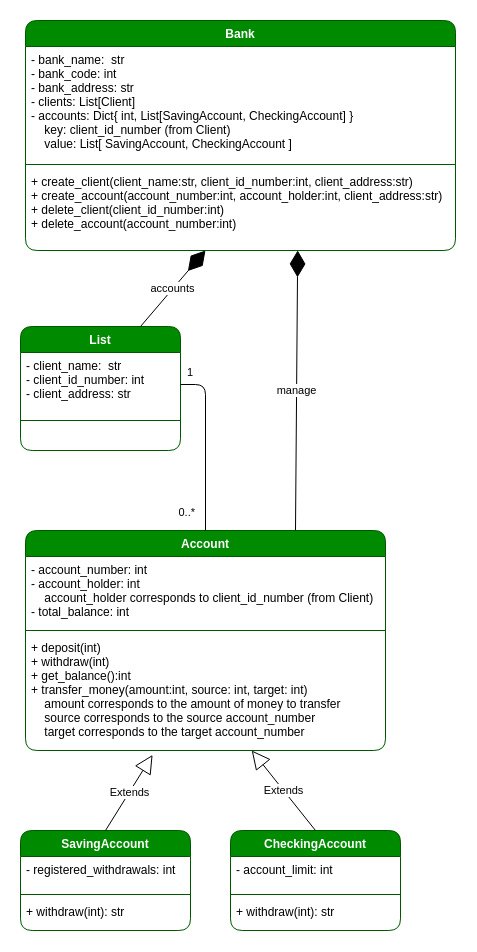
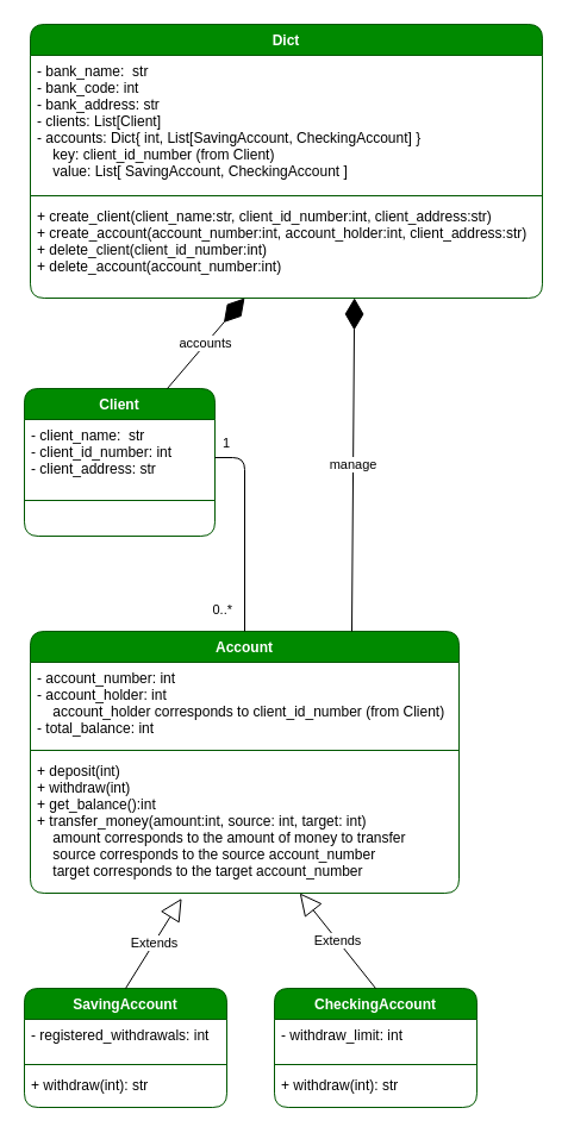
  <mxCell id="0" />
  <mxCell id="1" parent="0" />
- <mxCell id="2" value="Bank" style="swimlane;fontStyle=1;align=center;verticalAlign=top;childLayout=stackLayout;horizontal=1;startSize=26;horizontalStack=0;resizeParent=1;resizeParentMax=0;resizeLast=0;collapsible=1;marginBottom=0;rounded=1;fillColor=#008a00;fontColor=#ffffff;strokeColor=#005700;" parent="1" vertex="1"><mxGeometry x="25" y="20" width="430" height="230" as="geometry" /></mxCell>
+ <mxCell id="2" value="Dict" style="swimlane;fontStyle=1;align=center;verticalAlign=top;childLayout=stackLayout;horizontal=1;startSize=26;horizontalStack=0;resizeParent=1;resizeParentMax=0;resizeLast=0;collapsible=1;marginBottom=0;rounded=1;fillColor=#008a00;fontColor=#ffffff;strokeColor=#005700;" parent="1" vertex="1"><mxGeometry x="25" y="20" width="430" height="230" as="geometry" /></mxCell>
  <mxCell id="3" value="- bank_name:  str&#10;- bank_code: int&#10;- bank_address: str&#10;- clients: List[Client]&#10;- accounts: Dict{ int, List[SavingAccount, CheckingAccount] }&#10;    key: client_id_number (from Client)&#10;    value: List[ SavingAccount, CheckingAccount ] " style="text;strokeColor=none;fillColor=none;align=left;verticalAlign=top;spacingLeft=4;spacingRight=4;overflow=hidden;rotatable=0;points=[[0,0.5],[1,0.5]];portConstraint=eastwest;rounded=1;" parent="2" vertex="1"><mxGeometry y="26" width="430" height="114" as="geometry" /></mxCell>
  <mxCell id="4" value="" style="line;strokeWidth=1;fillColor=none;align=left;verticalAlign=middle;spacingTop=-1;spacingLeft=3;spacingRight=3;rotatable=0;labelPosition=right;points=[];portConstraint=eastwest;strokeColor=inherit;rounded=1;" parent="2" vertex="1"><mxGeometry y="140" width="430" height="8" as="geometry" /></mxCell>
  <mxCell id="5" value="+ create_client(client_name:str, client_id_number:int, client_address:str)&#10;+ create_account(account_number:int, account_holder:int, client_address:str)&#10;+ delete_client(client_id_number:int)&#10;+ delete_account(account_number:int)" style="text;strokeColor=none;fillColor=none;align=left;verticalAlign=top;spacingLeft=4;spacingRight=4;overflow=hidden;rotatable=0;points=[[0,0.5],[1,0.5]];portConstraint=eastwest;rounded=1;" parent="2" vertex="1"><mxGeometry y="148" width="430" height="82" as="geometry" /></mxCell>
  <mxCell id="6" value="Account" style="swimlane;fontStyle=1;align=center;verticalAlign=top;childLayout=stackLayout;horizontal=1;startSize=26;horizontalStack=0;resizeParent=1;resizeParentMax=0;resizeLast=0;collapsible=1;marginBottom=0;rounded=1;fillColor=#008a00;fontColor=#ffffff;strokeColor=#005700;" parent="1" vertex="1"><mxGeometry x="25" y="530" width="360" height="220" as="geometry" /></mxCell>
  <mxCell id="7" value="- account_number: int&#10;- account_holder: int&#10;    account_holder corresponds to client_id_number (from Client)&#10;- total_balance: int" style="text;strokeColor=none;fillColor=none;align=left;verticalAlign=top;spacingLeft=4;spacingRight=4;overflow=hidden;rotatable=0;points=[[0,0.5],[1,0.5]];portConstraint=eastwest;rounded=1;" parent="6" vertex="1"><mxGeometry y="26" width="360" height="70" as="geometry" /></mxCell>
  <mxCell id="8" value="" style="line;strokeWidth=1;fillColor=none;align=left;verticalAlign=middle;spacingTop=-1;spacingLeft=3;spacingRight=3;rotatable=0;labelPosition=right;points=[];portConstraint=eastwest;strokeColor=inherit;rounded=1;" parent="6" vertex="1"><mxGeometry y="96" width="360" height="8" as="geometry" /></mxCell>
  <mxCell id="9" value="+ deposit(int)&#10;+ withdraw(int)&#10;+ get_balance():int&#10;+ transfer_money(amount:int, source: int, target: int)&#10;    amount corresponds to the amount of money to transfer&#10;    source corresponds to the source account_number&#10;    target corresponds to the target account_number" style="text;strokeColor=none;fillColor=none;align=left;verticalAlign=top;spacingLeft=4;spacingRight=4;overflow=hidden;rotatable=0;points=[[0,0.5],[1,0.5]];portConstraint=eastwest;rounded=1;" parent="6" vertex="1"><mxGeometry y="104" width="360" height="116" as="geometry" /></mxCell>
- <mxCell id="10" value="List" style="swimlane;fontStyle=1;align=center;verticalAlign=top;childLayout=stackLayout;horizontal=1;startSize=26;horizontalStack=0;resizeParent=1;resizeParentMax=0;resizeLast=0;collapsible=1;marginBottom=0;rounded=1;fillColor=#008a00;fontColor=#ffffff;strokeColor=#005700;" parent="1" vertex="1"><mxGeometry x="20" y="326" width="160" height="124" as="geometry" /></mxCell>
+ <mxCell id="10" value="Client" style="swimlane;fontStyle=1;align=center;verticalAlign=top;childLayout=stackLayout;horizontal=1;startSize=26;horizontalStack=0;resizeParent=1;resizeParentMax=0;resizeLast=0;collapsible=1;marginBottom=0;rounded=1;fillColor=#008a00;fontColor=#ffffff;strokeColor=#005700;" parent="1" vertex="1"><mxGeometry x="20" y="326" width="160" height="124" as="geometry" /></mxCell>
  <mxCell id="11" value="- client_name:  str&#10;- client_id_number: int&#10;- client_address: str" style="text;strokeColor=none;fillColor=none;align=left;verticalAlign=top;spacingLeft=4;spacingRight=4;overflow=hidden;rotatable=0;points=[[0,0.5],[1,0.5]];portConstraint=eastwest;rounded=1;" parent="10" vertex="1"><mxGeometry y="26" width="160" height="64" as="geometry" /></mxCell>
  <mxCell id="12" value="" style="line;strokeWidth=1;fillColor=none;align=left;verticalAlign=middle;spacingTop=-1;spacingLeft=3;spacingRight=3;rotatable=0;labelPosition=right;points=[];portConstraint=eastwest;strokeColor=inherit;rounded=1;" parent="10" vertex="1"><mxGeometry y="90" width="160" height="8" as="geometry" /></mxCell>
  <mxCell id="13" value=" " style="text;strokeColor=none;fillColor=none;align=left;verticalAlign=top;spacingLeft=4;spacingRight=4;overflow=hidden;rotatable=0;points=[[0,0.5],[1,0.5]];portConstraint=eastwest;rounded=1;" parent="10" vertex="1"><mxGeometry y="98" width="160" height="26" as="geometry" /></mxCell>
  <mxCell id="14" value="SavingAccount" style="swimlane;fontStyle=1;align=center;verticalAlign=top;childLayout=stackLayout;horizontal=1;startSize=26;horizontalStack=0;resizeParent=1;resizeParentMax=0;resizeLast=0;collapsible=1;marginBottom=0;rounded=1;fillColor=#008a00;fontColor=#ffffff;strokeColor=#005700;" parent="1" vertex="1"><mxGeometry x="20" y="830" width="170" height="100" as="geometry" /></mxCell>
  <mxCell id="15" value="- registered_withdrawals: int" style="text;strokeColor=none;fillColor=none;align=left;verticalAlign=top;spacingLeft=4;spacingRight=4;overflow=hidden;rotatable=0;points=[[0,0.5],[1,0.5]];portConstraint=eastwest;rounded=1;" parent="14" vertex="1"><mxGeometry y="26" width="170" height="34" as="geometry" /></mxCell>
  <mxCell id="16" value="" style="line;strokeWidth=1;fillColor=none;align=left;verticalAlign=middle;spacingTop=-1;spacingLeft=3;spacingRight=3;rotatable=0;labelPosition=right;points=[];portConstraint=eastwest;strokeColor=inherit;rounded=1;" parent="14" vertex="1"><mxGeometry y="60" width="170" height="8" as="geometry" /></mxCell>
  <mxCell id="17" value="+ withdraw(int): str" style="text;strokeColor=none;fillColor=none;align=left;verticalAlign=top;spacingLeft=4;spacingRight=4;overflow=hidden;rotatable=0;points=[[0,0.5],[1,0.5]];portConstraint=eastwest;rounded=1;" parent="14" vertex="1"><mxGeometry y="68" width="170" height="32" as="geometry" /></mxCell>
  <mxCell id="18" value="CheckingAccount" style="swimlane;fontStyle=1;align=center;verticalAlign=top;childLayout=stackLayout;horizontal=1;startSize=26;horizontalStack=0;resizeParent=1;resizeParentMax=0;resizeLast=0;collapsible=1;marginBottom=0;rounded=1;fillColor=#008a00;fontColor=#ffffff;strokeColor=#005700;" parent="1" vertex="1"><mxGeometry x="230" y="830" width="170" height="100" as="geometry" /></mxCell>
- <mxCell id="19" value="- account_limit: int" style="text;strokeColor=none;fillColor=none;align=left;verticalAlign=top;spacingLeft=4;spacingRight=4;overflow=hidden;rotatable=0;points=[[0,0.5],[1,0.5]];portConstraint=eastwest;rounded=1;" parent="18" vertex="1"><mxGeometry y="26" width="170" height="34" as="geometry" /></mxCell>
+ <mxCell id="19" value="- withdraw_limit: int" style="text;strokeColor=none;fillColor=none;align=left;verticalAlign=top;spacingLeft=4;spacingRight=4;overflow=hidden;rotatable=0;points=[[0,0.5],[1,0.5]];portConstraint=eastwest;rounded=1;" parent="18" vertex="1"><mxGeometry y="26" width="170" height="34" as="geometry" /></mxCell>
  <mxCell id="20" value="" style="line;strokeWidth=1;fillColor=none;align=left;verticalAlign=middle;spacingTop=-1;spacingLeft=3;spacingRight=3;rotatable=0;labelPosition=right;points=[];portConstraint=eastwest;strokeColor=inherit;rounded=1;" parent="18" vertex="1"><mxGeometry y="60" width="170" height="8" as="geometry" /></mxCell>
  <mxCell id="21" value="+ withdraw(int): str" style="text;strokeColor=none;fillColor=none;align=left;verticalAlign=top;spacingLeft=4;spacingRight=4;overflow=hidden;rotatable=0;points=[[0,0.5],[1,0.5]];portConstraint=eastwest;rounded=1;" parent="18" vertex="1"><mxGeometry y="68" width="170" height="32" as="geometry" /></mxCell>
  <mxCell id="22" value="Extends" style="endArrow=block;endSize=16;endFill=0;html=1;rounded=1;exitX=0.5;exitY=0;exitDx=0;exitDy=0;entryX=0.353;entryY=1.038;entryDx=0;entryDy=0;entryPerimeter=0;" parent="1" source="14" target="9" edge="1"><mxGeometry width="160" relative="1" as="geometry"><mxPoint x="75" y="620" as="sourcePoint" /><mxPoint x="145" y="700" as="targetPoint" /></mxGeometry></mxCell>
  <mxCell id="23" value="Extends" style="endArrow=block;endSize=16;endFill=0;html=1;rounded=1;exitX=0.5;exitY=0;exitDx=0;exitDy=0;" parent="1" source="18" target="9" edge="1"><mxGeometry width="160" relative="1" as="geometry"><mxPoint x="155" y="610" as="sourcePoint" /><mxPoint x="285" y="710" as="targetPoint" /></mxGeometry></mxCell>
  <mxCell id="24" value="manage" style="endArrow=diamondThin;endFill=1;endSize=24;html=1;entryX=0.633;entryY=0.999;entryDx=0;entryDy=0;entryPerimeter=0;" edge="1" parent="1" target="5"><mxGeometry width="160" relative="1" as="geometry"><mxPoint x="295" y="530" as="sourcePoint" /><mxPoint x="395" y="350" as="targetPoint" /></mxGeometry></mxCell>
  <mxCell id="25" value="accounts" style="endArrow=diamondThin;endFill=1;endSize=24;html=1;exitX=0.75;exitY=0;exitDx=0;exitDy=0;" edge="1" parent="1" source="10" target="5"><mxGeometry width="160" relative="1" as="geometry"><mxPoint x="307.5" y="500" as="sourcePoint" /><mxPoint x="363.95" y="290.52" as="targetPoint" /></mxGeometry></mxCell>
  <mxCell id="26" value="" style="endArrow=none;html=1;edgeStyle=orthogonalEdgeStyle;exitX=1;exitY=0.5;exitDx=0;exitDy=0;entryX=0.5;entryY=0;entryDx=0;entryDy=0;" edge="1" parent="1" source="11" target="6"><mxGeometry relative="1" as="geometry"><mxPoint x="115" y="480" as="sourcePoint" /><mxPoint x="205" y="510" as="targetPoint" /><Array as="points"><mxPoint x="205" y="384" /></Array></mxGeometry></mxCell>
  <mxCell id="27" value="1" style="edgeLabel;resizable=0;html=1;align=left;verticalAlign=bottom;" connectable="0" vertex="1" parent="26"><mxGeometry x="-1" relative="1" as="geometry"><mxPoint x="5" y="-4" as="offset" /></mxGeometry></mxCell>
  <mxCell id="28" value="0..*" style="edgeLabel;resizable=0;html=1;align=right;verticalAlign=bottom;" connectable="0" vertex="1" parent="26"><mxGeometry x="1" relative="1" as="geometry"><mxPoint x="-10" y="-10" as="offset" /></mxGeometry></mxCell>
